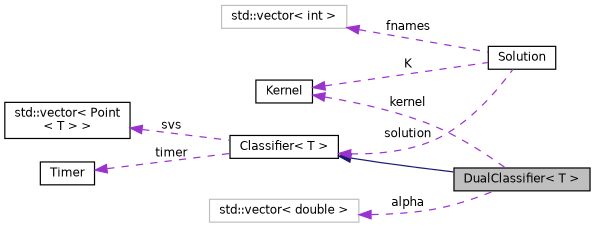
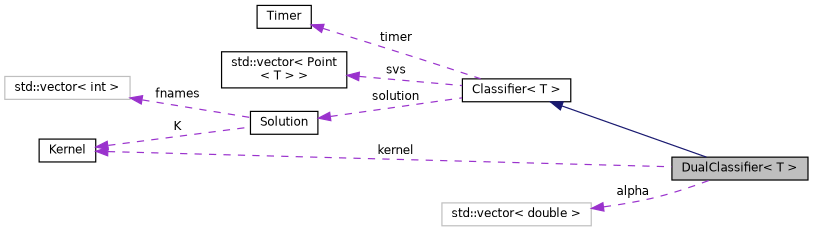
  digraph {
    rankdir=LR
    node [color=black fillcolor=white fontname=Helvetica fontsize=10 shape=record style=filled]
    edge [color=darkorchid3 dir=back fontname=Helvetica fontsize=10 labelfontname=Helvetica labelfontsize=10 style=dashed]
    n1 [fillcolor=grey75 fontcolor=black height=0.2 label="DualClassifier\< T \>" width=0.4]
    n2 [height=0.2 label="Classifier\< T \>" width=0.4]
    n3 [height=0.2 label="std::vector\< Point\l\< T \> \>" width=0.4]
    n4 [height=0.2 label=Solution width=0.4]
    n5 [color=grey75 height=0.2 label="std::vector\< int \>" width=0.4]
    n6 [height=0.2 label=Kernel width=0.4]
    n7 [color=grey75 height=0.2 label="std::vector\< double \>" width=0.4]
    n8 [height=0.2 label=Timer width=0.4]
    n2 -> n1 [color=midnightblue style=solid]
    n3 -> n2 [label=" svs"]
-   n2 -> n4 [label=" solution"]
+   n4 -> n2 [label=" solution"]
    n5 -> n4 [label=" fnames"]
    n6 -> n1 [label=" kernel"]
    n6 -> n4 [label=" K"]
    n7 -> n1 [label=" alpha"]
    n8 -> n2 [label=" timer"]
  }
